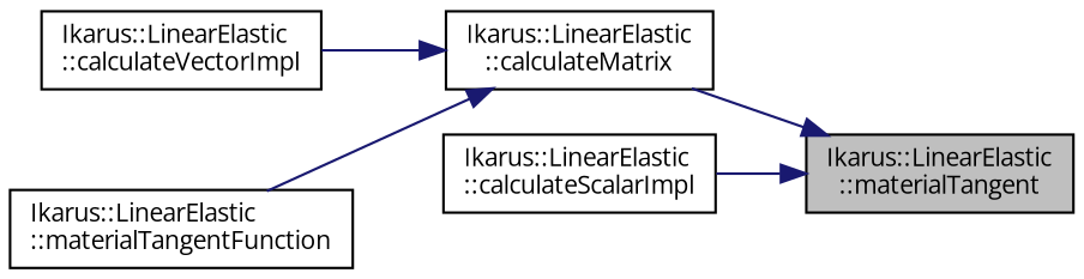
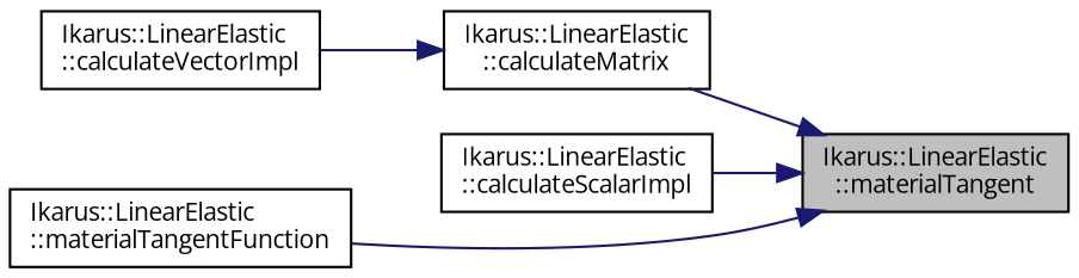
  digraph {
    fontname="Open Sans"
    rankdir=RL
    node [color=black fillcolor=white fontname="Open Sans" fontsize=10 shape=record style=filled]
    edge [color=midnightblue dir=back fontname="Open Sans" fontsize=10 labelfontname=Helvetica labelfontsize=10 style=solid]
    n1 [fillcolor=grey75 fontcolor=black height=0.2 label="Ikarus::LinearElastic\l::materialTangent" width=0.4]
    n2 [height=0.2 label="Ikarus::LinearElastic\l::calculateMatrix" width=0.4]
    n3 [height=0.2 label="Ikarus::LinearElastic\l::calculateScalarImpl" width=0.4]
    n4 [height=0.2 label="Ikarus::LinearElastic\l::materialTangentFunction" width=0.4]
    n5 [height=0.2 label="Ikarus::LinearElastic\l::calculateVectorImpl" width=0.4]
    n1 -> n2
    n1 -> n3
-   n2 -> n4
+   n1 -> n4
    n2 -> n5
  }
